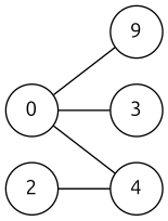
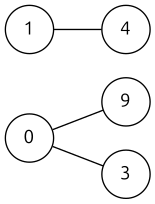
  graph {
    fontname=Ubuntu
    rankdir=LR
    node [fontname=Ubuntu shape=circle]
    edge [fontname=Ubuntu]
    n1 [label=9]
    0
    4
    3
-   2
+   2 [label=1]
    0 -- n1
-   0 -- 4
    0 -- 3
    2 -- 4
  }
